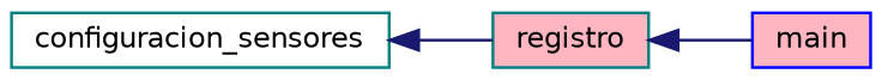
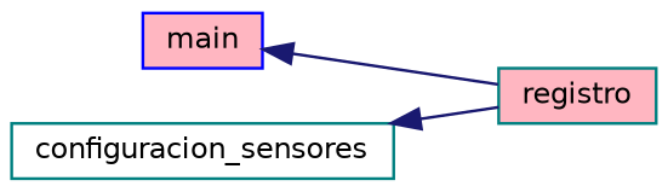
  digraph {
    rankdir=LR
    node [color=teal fillcolor=lightpink fontname=Helvetica fontsize=10 shape=record style=filled]
    edge [color=midnightblue dir=back fontname=Helvetica fontsize=10 labelfontname=Helvetica labelfontsize=10 style=solid]
    n1 [fontcolor=black height=0.2 label=registro width=0.4]
    n2 [color=blue height=0.2 label=main width=0.4]
    n3 [fillcolor=white height=0.2 label=configuracion_sensores width=0.4]
-   n1 -> n2
+   n2 -> n1
    n3 -> n1
  }
